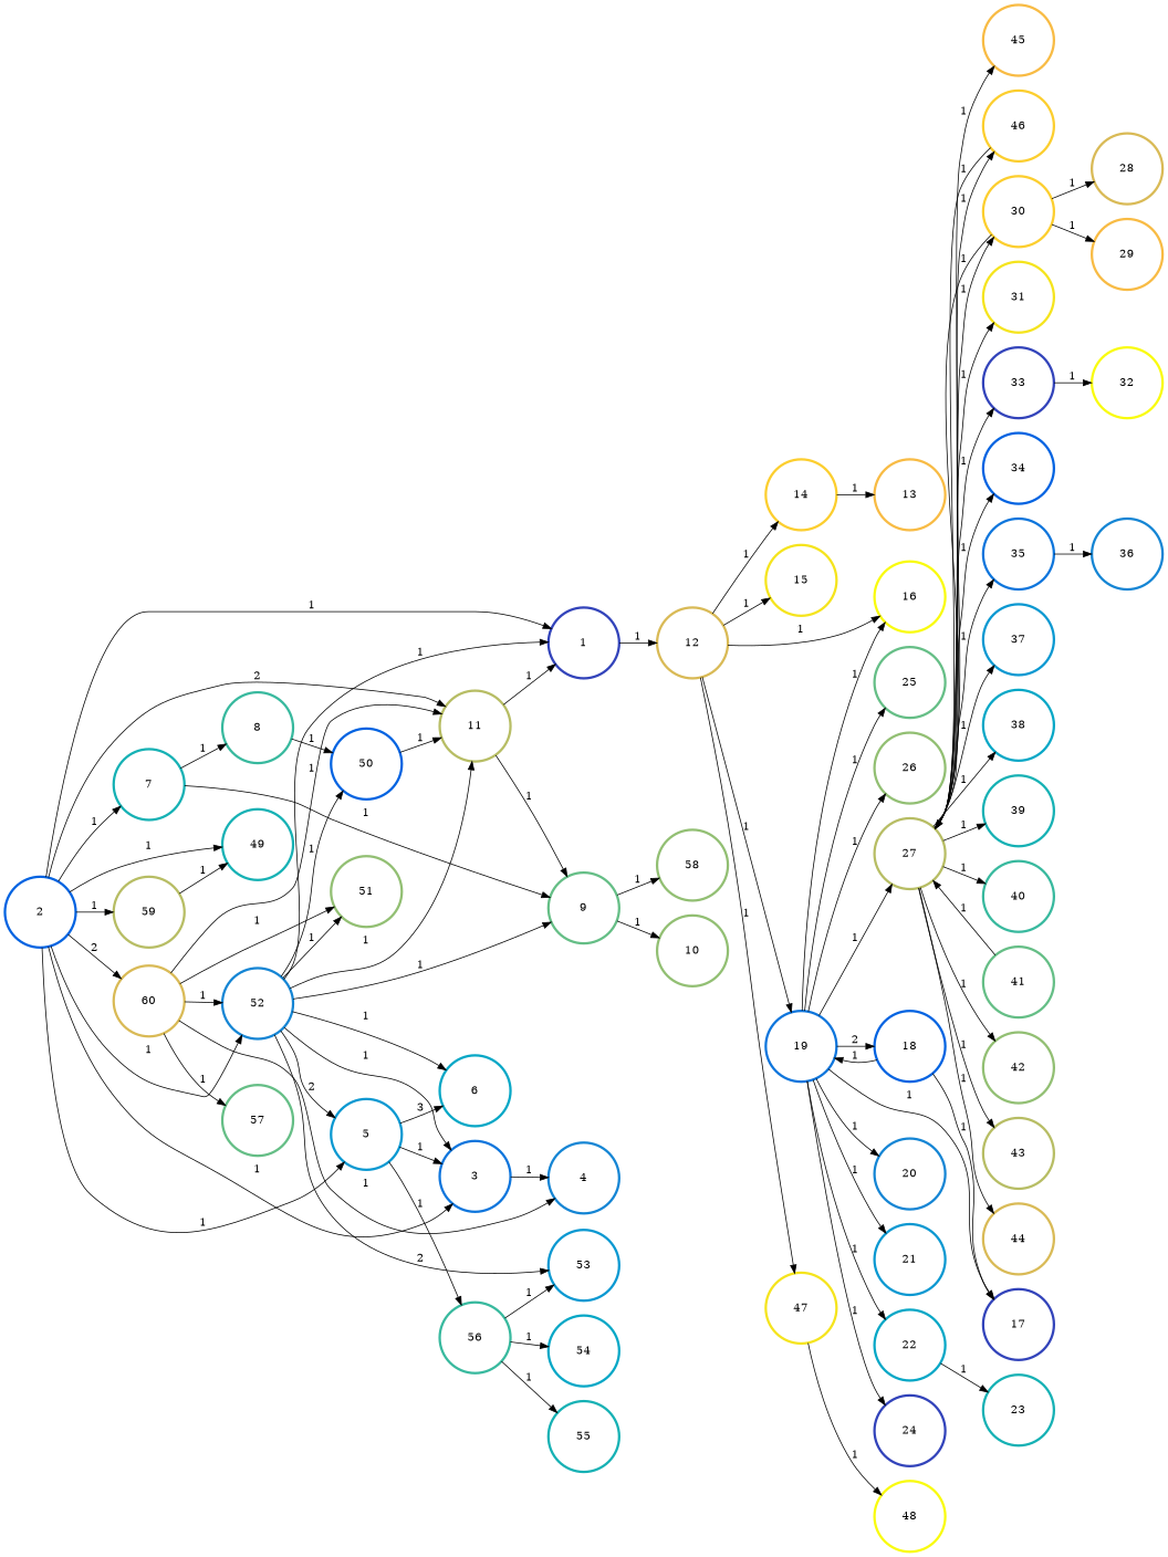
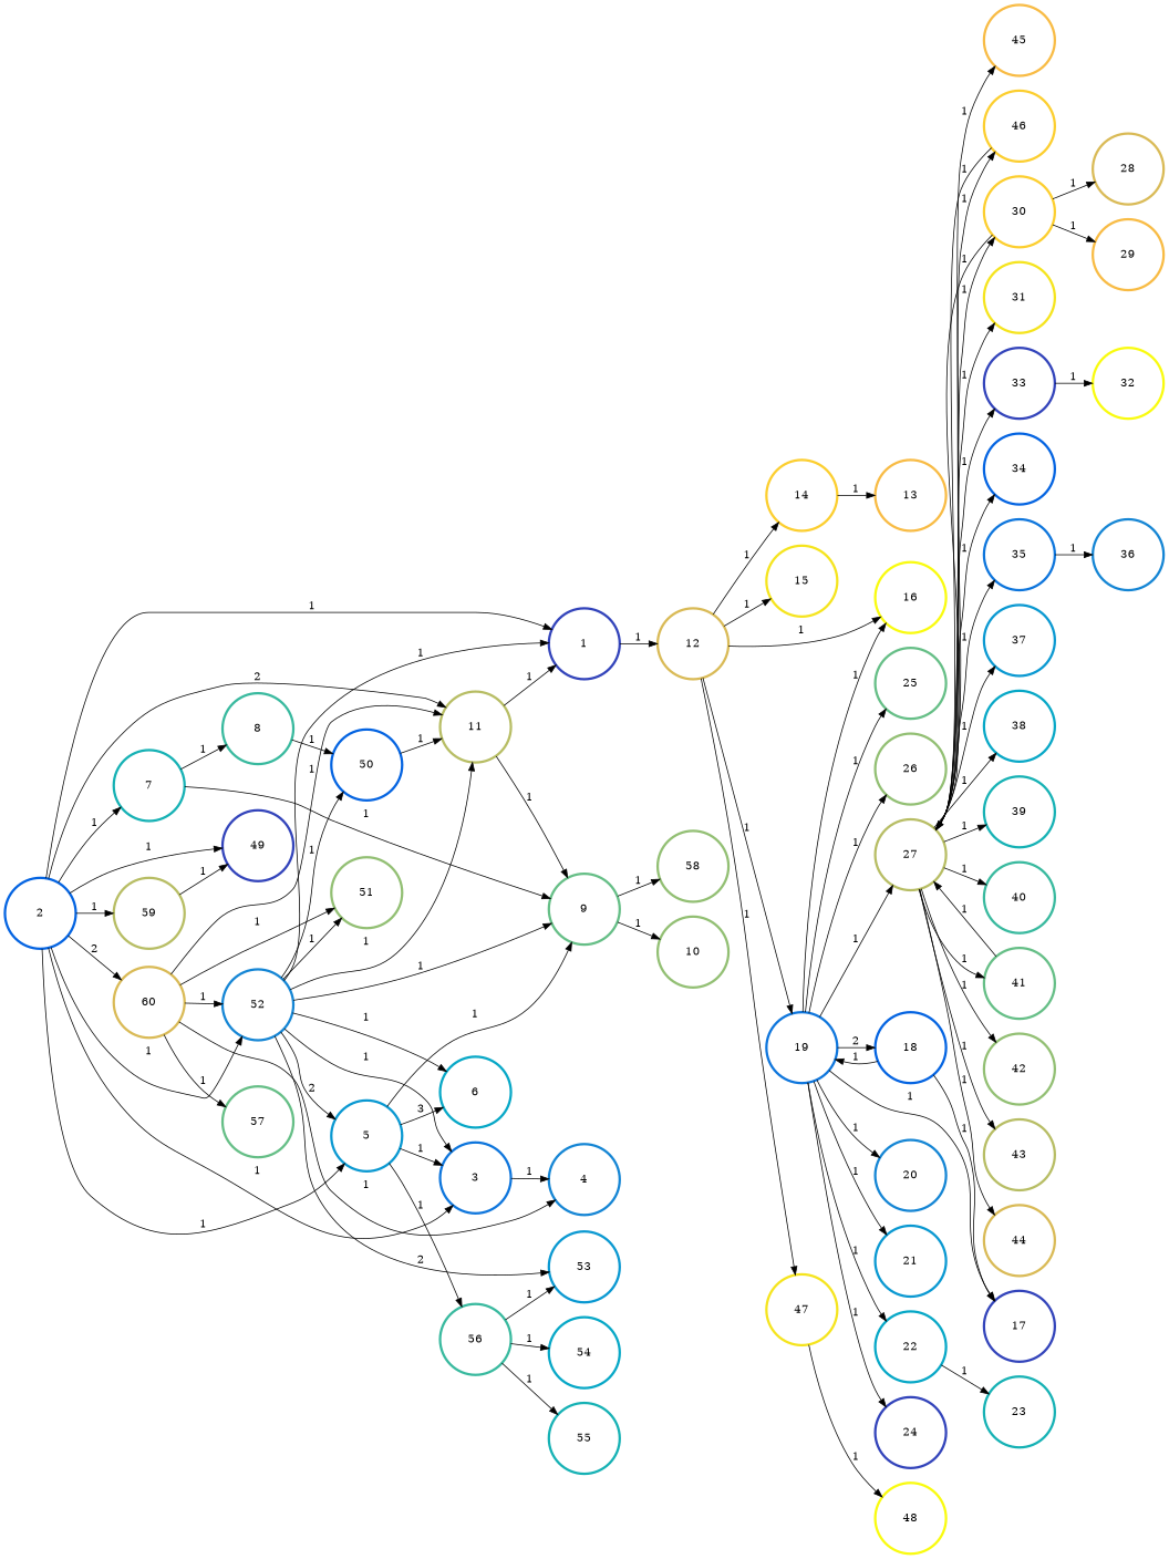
  digraph {
    rankdir=LR
    node [color="#3243BA" penwidth=3]
    edge [color=black penwidth=1]
    n1 [height=1.2 label=1 width=1.2]
    n2 [color="#D9BA56" height=1.2 label=12 width=1.2]
    n3 [color="#FCCE2E" height=1.2 label=14 width=1.2]
    n4 [color="#F5E41D" height=1.2 label=15 width=1.2]
    n5 [color="#F9FB0E" height=1.2 label=16 width=1.2]
    n6 [color="#0D75DC" height=1.2 label=19 width=1.2]
    n7 [color="#F5E41D" height=1.2 label=47 width=1.2]
    n8 [color="#0363E1" height=1.2 label=2 width=1.2]
    n9 [color="#0D75DC" height=1.2 label=3 width=1.2]
    n10 [color="#0998D1" height=1.2 label=5 width=1.2]
    n11 [color="#15B1B4" height=1.2 label=7 width=1.2]
    n12 [color="#B7BD64" height=1.2 label=11 width=1.2]
-   n13 [color="#15B1B4" height=1.2 label=49 width=1.2]
+   n13 [height=1.2 label=49 width=1.2]
    n14 [color="#1485D4" height=1.2 label=52 width=1.2]
    n15 [color="#B7BD64" height=1.2 label=59 width=1.2]
    n16 [color="#D9BA56" height=1.2 label=60 width=1.2]
    n17 [color="#1485D4" height=1.2 label=4 width=1.2]
    n18 [color="#06A7C6" height=1.2 label=6 width=1.2]
    n19 [color="#65BE86" height=1.2 label=9 width=1.2]
    n20 [color="#38B99E" height=1.2 label=56 width=1.2]
    n21 [color="#38B99E" height=1.2 label=8 width=1.2]
    n22 [color="#92BF73" height=1.2 label=51 width=1.2]
    n23 [color="#0363E1" height=1.2 label=50 width=1.2]
    n24 [color="#0998D1" height=1.2 label=53 width=1.2]
    n25 [color="#65BE86" height=1.2 label=57 width=1.2]
    n26 [color="#92BF73" height=1.2 label=10 width=1.2]
    n27 [color="#92BF73" height=1.2 label=58 width=1.2]
    n28 [color="#06A7C6" height=1.2 label=54 width=1.2]
    n29 [color="#15B1B4" height=1.2 label=55 width=1.2]
    n30 [color="#F8BB44" height=1.2 label=13 width=1.2]
    n31 [height=1.2 label=17 width=1.2]
    n32 [color="#0363E1" height=1.2 label=18 width=1.2]
    n33 [color="#1485D4" height=1.2 label=20 width=1.2]
    n34 [color="#0998D1" height=1.2 label=21 width=1.2]
    n35 [color="#06A7C6" height=1.2 label=22 width=1.2]
    n36 [height=1.2 label=24 width=1.2]
    n37 [color="#65BE86" height=1.2 label=25 width=1.2]
    n38 [color="#92BF73" height=1.2 label=26 width=1.2]
    n39 [color="#B7BD64" height=1.2 label=27 width=1.2]
    n40 [color="#F9FB0E" height=1.2 label=48 width=1.2]
    n41 [color="#15B1B4" height=1.2 label=23 width=1.2]
    n42 [color="#FCCE2E" height=1.2 label=30 width=1.2]
    n43 [color="#F5E41D" height=1.2 label=31 width=1.2]
    n44 [height=1.2 label=33 width=1.2]
    n45 [color="#0363E1" height=1.2 label=34 width=1.2]
    n46 [color="#0D75DC" height=1.2 label=35 width=1.2]
    n47 [color="#0998D1" height=1.2 label=37 width=1.2]
    n48 [color="#06A7C6" height=1.2 label=38 width=1.2]
    n49 [color="#15B1B4" height=1.2 label=39 width=1.2]
    n50 [color="#38B99E" height=1.2 label=40 width=1.2]
    n51 [color="#65BE86" height=1.2 label=41 width=1.2]
    n52 [color="#92BF73" height=1.2 label=42 width=1.2]
    n53 [color="#B7BD64" height=1.2 label=43 width=1.2]
    n54 [color="#D9BA56" height=1.2 label=44 width=1.2]
    n55 [color="#F8BB44" height=1.2 label=45 width=1.2]
    n56 [color="#FCCE2E" height=1.2 label=46 width=1.2]
    n57 [color="#D9BA56" height=1.2 label=28 width=1.2]
    n58 [color="#F8BB44" height=1.2 label=29 width=1.2]
    n59 [color="#F9FB0E" height=1.2 label=32 width=1.2]
    n60 [color="#1485D4" height=1.2 label=36 width=1.2]
    n1 -> n2 [label=1]
    n2 -> n3 [label=1]
    n2 -> n4 [label=1]
    n2 -> n5 [label=1]
    n2 -> n6 [label=1]
    n2 -> n7 [label=1]
    n3 -> n30 [label=1]
    n6 -> n5 [label=1]
    n6 -> n31 [label=1]
    n6 -> n32 [label=2]
    n6 -> n33 [label=1]
    n6 -> n34 [label=1]
    n6 -> n35 [label=1]
    n6 -> n36 [label=1]
    n6 -> n37 [label=1]
    n6 -> n38 [label=1]
    n6 -> n39 [label=1]
    n7 -> n40 [label=1]
    n8 -> n1 [label=1]
    n8 -> n9 [label=1]
    n8 -> n10 [label=1]
    n8 -> n11 [label=1]
    n8 -> n12 [label=2]
    n8 -> n13 [label=1]
    n8 -> n14 [label=1]
    n8 -> n15 [label=1]
    n8 -> n16 [label=2]
    n9 -> n17 [label=1]
    n10 -> n9 [label=1]
    n10 -> n18 [label=3]
+   n10 -> n19 [label=1]
    n10 -> n20 [label=1]
    n11 -> n19 [label=1]
    n11 -> n21 [label=1]
    n12 -> n1 [label=1]
    n12 -> n19 [label=1]
    n14 -> n1 [label=1]
    n14 -> n9 [label=1]
    n14 -> n10 [label=2]
    n14 -> n12 [label=1]
    n14 -> n18 [label=1]
    n14 -> n19 [label=1]
    n14 -> n22 [label=1]
    n14 -> n23 [label=1]
    n14 -> n24 [label=2]
    n15 -> n13 [label=1]
    n16 -> n12 [label=1]
    n16 -> n14 [label=1]
    n16 -> n17 [label=1]
    n16 -> n22 [label=1]
    n16 -> n25 [label=1]
    n19 -> n26 [label=1]
    n19 -> n27 [label=1]
    n20 -> n24 [label=1]
    n20 -> n28 [label=1]
    n20 -> n29 [label=1]
    n21 -> n23 [label=1]
    n23 -> n12 [label=1]
    n32 -> n6 [label=1]
    n32 -> n31 [label=1]
    n35 -> n41 [label=1]
    n39 -> n42 [label=1]
    n39 -> n43 [label=1]
    n39 -> n44 [label=1]
    n39 -> n45 [label=1]
    n39 -> n46 [label=1]
    n39 -> n47 [label=1]
    n39 -> n48 [label=1]
    n39 -> n49 [label=1]
    n39 -> n50 [label=1]
+   n39 -> n51 [label=1]
    n39 -> n52 [label=1]
    n39 -> n53 [label=1]
    n39 -> n54 [label=1]
    n39 -> n55 [label=1]
    n39 -> n56 [label=1]
    n42 -> n39 [label=1]
    n42 -> n57 [label=1]
    n42 -> n58 [label=1]
    n44 -> n59 [label=1]
    n46 -> n60 [label=1]
    n51 -> n39 [label=1]
    n56 -> n39 [label=1]
  }
